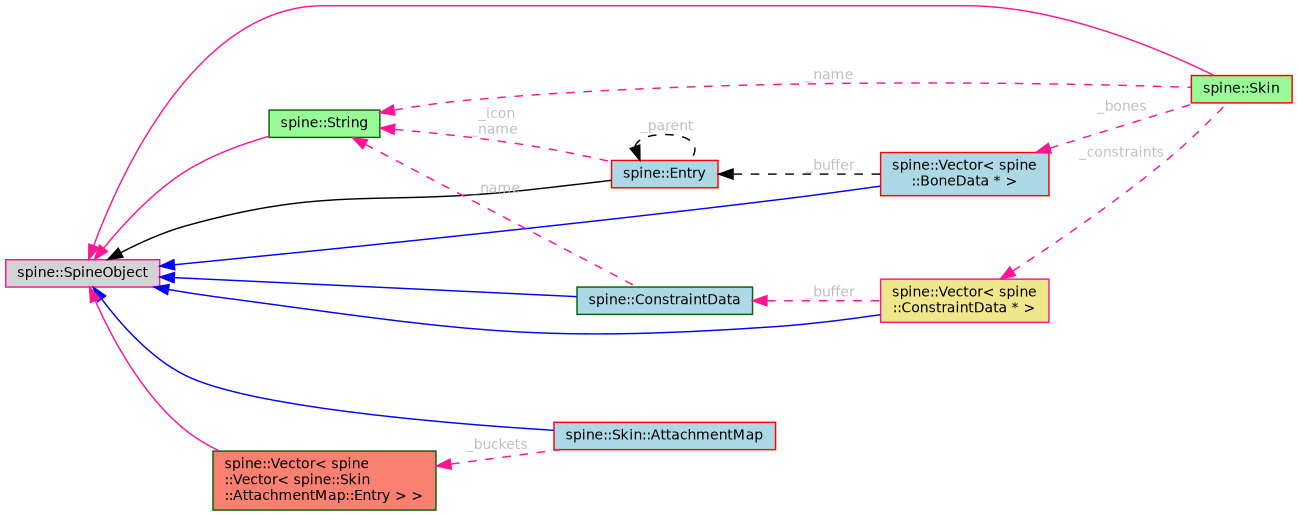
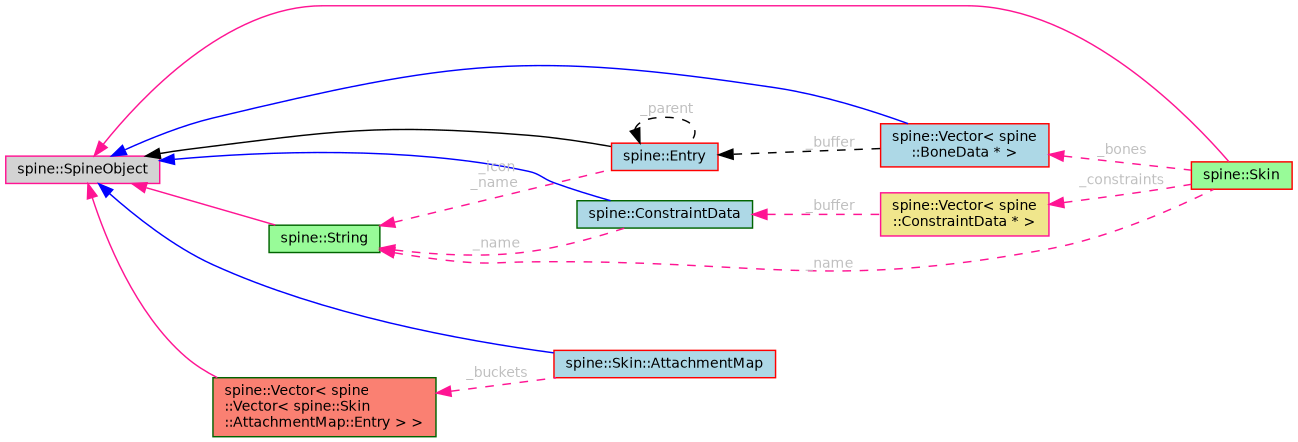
  digraph {
    rankdir=LR
    node [color=red fillcolor=lightblue fontname=Helvetica fontsize=10 shape=box style=filled]
    edge [color=deeppink dir=back fontname=Helvetica fontsize=10 labelfontname=Helvetica labelfontsize=10 style=dashed fontcolor=grey]
    n1 [fillcolor=palegreen fontcolor=black height=0.2 label="spine::Skin" width=0.4]
    n2 [color=deeppink fillcolor=lightgrey height=0.2 label="spine::SpineObject" width=0.4]
    n3 [color=darkgreen fillcolor=palegreen height=0.2 label="spine::String" width=0.4]
    n4 [height=0.2 label="spine::Skin::AttachmentMap" width=0.4]
    n5 [color=darkgreen fillcolor=salmon height=0.2 label="spine::Vector\< spine\l::Vector\< spine::Skin\l::AttachmentMap::Entry \> \>" width=0.4]
    n6 [height=0.2 label="spine::Vector\< spine\l::BoneData * \>" width=0.4]
    n7 [height=0.2 label="spine::Entry" width=0.4]
    n8 [color=deeppink fillcolor=khaki height=0.2 label="spine::Vector\< spine\l::ConstraintData * \>" width=0.4]
    n9 [color=darkgreen height=0.2 label="spine::ConstraintData" width=0.4]
    n2 -> n1 [style=solid fontcolor=""]
    n2 -> n3 [style=solid fontcolor=""]
    n2 -> n4 [color=blue style=solid fontcolor=""]
    n2 -> n5 [style=solid fontcolor=""]
    n2 -> n6 [color=blue style=solid fontcolor=""]
    n2 -> n7 [color=black style=solid fontcolor=""]
-   n2 -> n8 [color=blue style=solid fontcolor=""]
    n2 -> n9 [color=blue style=solid fontcolor=""]
    n3 -> n1 [label=" _name"]
    n3 -> n7 [label=" _icon\n_name"]
    n3 -> n9 [label=" _name"]
    n5 -> n4 [label=" _buckets"]
    n6 -> n1 [label=" _bones"]
    n7 -> n6 [color=black label=" _buffer"]
    n7 -> n7 [color=black label=" _parent"]
    n8 -> n1 [label=" _constraints"]
    n9 -> n8 [label=" _buffer"]
  }
